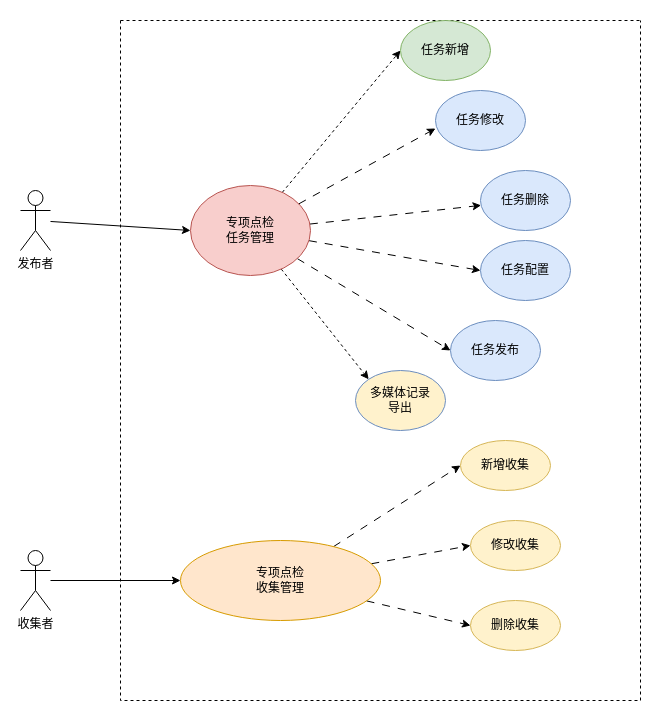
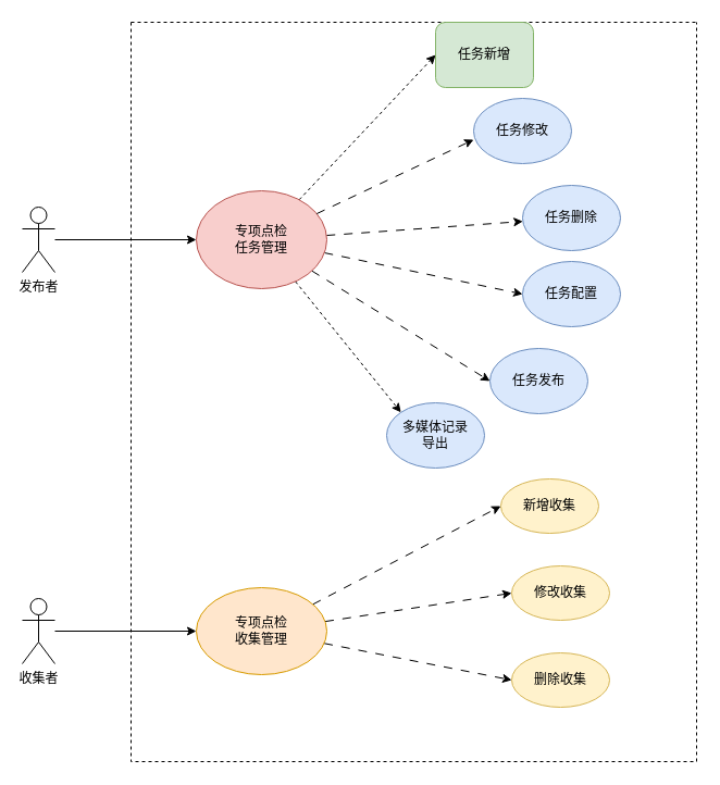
  <mxCell id="0" />
  <mxCell id="1" parent="0" />
  <mxCell id="2" style="rounded=0;orthogonalLoop=1;jettySize=auto;html=1;entryX=0;entryY=0.5;entryDx=0;entryDy=0;" edge="1" parent="1" source="3" target="10"><mxGeometry relative="1" as="geometry" /></mxCell>
  <mxCell id="3" value="发布者" style="shape=umlActor;verticalLabelPosition=bottom;verticalAlign=top;html=1;outlineConnect=0;" vertex="1" parent="1"><mxGeometry x="20" y="190" width="30" height="60" as="geometry" /></mxCell>
  <mxCell id="4" value="" style="swimlane;startSize=0;dashed=1;fillColor=#99FFFF;labelBackgroundColor=none;textShadow=1;gradientColor=none;" vertex="1" parent="1"><mxGeometry x="120" y="20" width="520" height="680" as="geometry"><mxRectangle x="250" y="80" width="50" height="40" as="alternateBounds" /></mxGeometry></mxCell>
  <mxCell id="5" style="rounded=0;orthogonalLoop=1;jettySize=auto;html=1;entryX=0;entryY=0.5;entryDx=0;entryDy=0;dashed=1;" edge="1" parent="4" source="10" target="15"><mxGeometry relative="1" as="geometry" /></mxCell>
  <mxCell id="6" style="rounded=0;orthogonalLoop=1;jettySize=auto;html=1;dashed=1;dashPattern=8 8;" edge="1" parent="4" source="10" target="17"><mxGeometry relative="1" as="geometry" /></mxCell>
  <mxCell id="7" style="rounded=0;orthogonalLoop=1;jettySize=auto;html=1;entryX=0;entryY=0.5;entryDx=0;entryDy=0;dashed=1;dashPattern=8 8;" edge="1" parent="4" source="10" target="18"><mxGeometry relative="1" as="geometry" /></mxCell>
  <mxCell id="8" style="rounded=0;orthogonalLoop=1;jettySize=auto;html=1;entryX=0;entryY=0.5;entryDx=0;entryDy=0;dashed=1;dashPattern=8 8;" edge="1" parent="4" source="10" target="19"><mxGeometry relative="1" as="geometry" /></mxCell>
  <mxCell id="9" style="rounded=0;orthogonalLoop=1;jettySize=auto;html=1;entryX=0;entryY=0;entryDx=0;entryDy=0;dashed=1;" edge="1" parent="4" source="10" target="21"><mxGeometry relative="1" as="geometry" /></mxCell>
- <mxCell id="10" value="专项点检&lt;div&gt;任务管理&lt;/div&gt;" style="ellipse;whiteSpace=wrap;html=1;fillColor=#f8cecc;strokeColor=#b85450;" vertex="1" parent="4"><mxGeometry x="70" y="165" width="120" height="90" as="geometry" /></mxCell>
+ <mxCell id="10" value="专项点检&lt;div&gt;任务管理&lt;/div&gt;" style="ellipse;whiteSpace=wrap;html=1;fillColor=#f8cecc;strokeColor=#b85450;" vertex="1" parent="4"><mxGeometry x="60" y="155" width="120" height="90" as="geometry" /></mxCell>
  <mxCell id="11" style="rounded=0;orthogonalLoop=1;jettySize=auto;html=1;entryX=0;entryY=0.5;entryDx=0;entryDy=0;dashed=1;dashPattern=8 8;" edge="1" parent="4" source="14" target="22"><mxGeometry relative="1" as="geometry" /></mxCell>
  <mxCell id="12" style="rounded=0;orthogonalLoop=1;jettySize=auto;html=1;entryX=0;entryY=0.5;entryDx=0;entryDy=0;dashed=1;dashPattern=8 8;" edge="1" parent="4" source="14" target="23"><mxGeometry relative="1" as="geometry" /></mxCell>
  <mxCell id="13" style="rounded=0;orthogonalLoop=1;jettySize=auto;html=1;entryX=0;entryY=0.5;entryDx=0;entryDy=0;dashed=1;dashPattern=8 8;" edge="1" parent="4" source="14" target="24"><mxGeometry relative="1" as="geometry" /></mxCell>
- <mxCell id="14" value="专项点检&lt;div&gt;收集管理&lt;/div&gt;" style="ellipse;whiteSpace=wrap;html=1;fillColor=#ffe6cc;strokeColor=#d79b00;" vertex="1" parent="4"><mxGeometry x="60" y="520" width="200" height="80" as="geometry" /></mxCell>
- <mxCell id="15" value="任务新增" style="ellipse;whiteSpace=wrap;html=1;fillColor=#d5e8d4;strokeColor=#82b366;" vertex="1" parent="4"><mxGeometry x="280" width="90" height="60" as="geometry" /></mxCell>
+ <mxCell id="14" value="专项点检&lt;div&gt;收集管理&lt;/div&gt;" style="ellipse;whiteSpace=wrap;html=1;fillColor=#ffe6cc;strokeColor=#d79b00;" vertex="1" parent="4"><mxGeometry x="60" y="520" width="120" height="80" as="geometry" /></mxCell>
+ <mxCell id="15" value="任务新增" style="whiteSpace=wrap;html=1;fillColor=#d5e8d4;strokeColor=#82b366;rounded=1;" vertex="1" parent="4"><mxGeometry x="280" width="90" height="60" as="geometry" /></mxCell>
  <mxCell id="16" value="任务修改" style="ellipse;whiteSpace=wrap;html=1;fillColor=#dae8fc;strokeColor=#6c8ebf;" vertex="1" parent="4"><mxGeometry x="315" y="70" width="90" height="60" as="geometry" /></mxCell>
  <mxCell id="17" value="任务删除" style="ellipse;whiteSpace=wrap;html=1;fillColor=#dae8fc;strokeColor=#6c8ebf;" vertex="1" parent="4"><mxGeometry x="360" y="150" width="90" height="60" as="geometry" /></mxCell>
  <mxCell id="18" value="任务配置" style="ellipse;whiteSpace=wrap;html=1;fillColor=#dae8fc;strokeColor=#6c8ebf;" vertex="1" parent="4"><mxGeometry x="360" y="220" width="90" height="60" as="geometry" /></mxCell>
  <mxCell id="19" value="任务发布" style="ellipse;whiteSpace=wrap;html=1;fillColor=#dae8fc;strokeColor=#6c8ebf;" vertex="1" parent="4"><mxGeometry x="330" y="300" width="90" height="60" as="geometry" /></mxCell>
  <mxCell id="20" style="rounded=0;orthogonalLoop=1;jettySize=auto;html=1;entryX=0;entryY=0.633;entryDx=0;entryDy=0;entryPerimeter=0;dashed=1;dashPattern=8 8;" edge="1" parent="4" source="10" target="16"><mxGeometry relative="1" as="geometry" /></mxCell>
- <mxCell id="21" value="多媒体记录&lt;div&gt;导出&lt;/div&gt;" style="ellipse;whiteSpace=wrap;html=1;fillColor=#fff2cc;strokeColor=#6c8ebf;" vertex="1" parent="4"><mxGeometry x="235" y="350" width="90" height="60" as="geometry" /></mxCell>
+ <mxCell id="21" value="多媒体记录&lt;div&gt;导出&lt;/div&gt;" style="ellipse;whiteSpace=wrap;html=1;fillColor=#dae8fc;strokeColor=#6c8ebf;" vertex="1" parent="4"><mxGeometry x="235" y="350" width="90" height="60" as="geometry" /></mxCell>
  <mxCell id="22" value="新增收集" style="ellipse;whiteSpace=wrap;html=1;fillColor=#fff2cc;strokeColor=#d6b656;" vertex="1" parent="4"><mxGeometry x="340" y="420" width="90" height="50" as="geometry" /></mxCell>
  <mxCell id="23" value="修改收集" style="ellipse;whiteSpace=wrap;html=1;fillColor=#fff2cc;strokeColor=#d6b656;" vertex="1" parent="4"><mxGeometry x="350" y="500" width="90" height="50" as="geometry" /></mxCell>
  <mxCell id="24" value="删除收集" style="ellipse;whiteSpace=wrap;html=1;fillColor=#fff2cc;strokeColor=#d6b656;" vertex="1" parent="4"><mxGeometry x="350" y="580" width="90" height="50" as="geometry" /></mxCell>
  <mxCell id="25" style="rounded=0;orthogonalLoop=1;jettySize=auto;html=1;entryX=0;entryY=0.5;entryDx=0;entryDy=0;" edge="1" parent="1" source="26" target="14"><mxGeometry relative="1" as="geometry" /></mxCell>
  <mxCell id="26" value="收集者" style="shape=umlActor;verticalLabelPosition=bottom;verticalAlign=top;html=1;outlineConnect=0;" vertex="1" parent="1"><mxGeometry x="20" y="550" width="30" height="60" as="geometry" /></mxCell>
